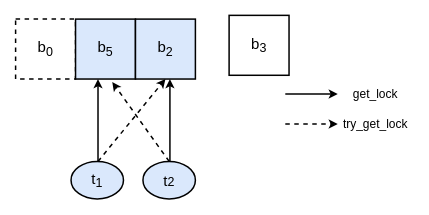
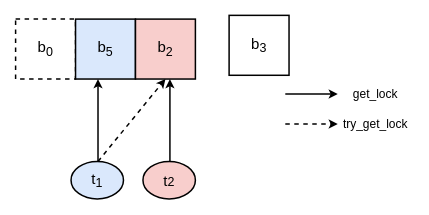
  <mxCell id="0" />
  <mxCell id="1" parent="0" />
  <mxCell id="2" value="&lt;font style=&quot;font-size: 20px&quot;&gt;b&lt;sub&gt;0&lt;/sub&gt;&lt;/font&gt;" style="whiteSpace=wrap;html=1;aspect=fixed;strokeWidth=2;dashed=1;" vertex="1" parent="1"><mxGeometry x="20" y="25" width="80" height="80" as="geometry" /></mxCell>
  <mxCell id="3" value="&lt;font style=&quot;font-size: 20px&quot;&gt;b&lt;sub&gt;5&lt;/sub&gt;&lt;/font&gt;" style="whiteSpace=wrap;html=1;aspect=fixed;strokeWidth=2;fillColor=#DAE8FC;" vertex="1" parent="1"><mxGeometry x="100" y="25" width="80" height="80" as="geometry" /></mxCell>
- <mxCell id="4" value="&lt;font style=&quot;font-size: 20px&quot;&gt;b&lt;sub&gt;2&lt;/sub&gt;&lt;/font&gt;" style="whiteSpace=wrap;html=1;aspect=fixed;strokeWidth=2;fillColor=#dae8fc;" vertex="1" parent="1"><mxGeometry x="180" y="25" width="80" height="80" as="geometry" /></mxCell>
+ <mxCell id="4" value="&lt;font style=&quot;font-size: 20px&quot;&gt;b&lt;sub&gt;2&lt;/sub&gt;&lt;/font&gt;" style="whiteSpace=wrap;html=1;aspect=fixed;strokeWidth=2;fillColor=#f8cecc;" vertex="1" parent="1"><mxGeometry x="180" y="25" width="80" height="80" as="geometry" /></mxCell>
  <mxCell id="5" value="&lt;font style=&quot;font-size: 20px&quot;&gt;b&lt;sub&gt;3&lt;/sub&gt;&lt;/font&gt;" style="whiteSpace=wrap;html=1;aspect=fixed;strokeWidth=2;" vertex="1" parent="1"><mxGeometry x="305" y="20" width="80" height="80" as="geometry" /></mxCell>
  <mxCell id="6" value="" style="endArrow=classic;html=1;strokeWidth=2;" edge="1" parent="1"><mxGeometry width="50" height="50" relative="1" as="geometry"><mxPoint x="130" y="215" as="sourcePoint" /><mxPoint x="130" y="105" as="targetPoint" /></mxGeometry></mxCell>
  <mxCell id="7" value="&lt;font style=&quot;font-size: 20px&quot;&gt;t&lt;sub&gt;1&lt;/sub&gt;&lt;/font&gt;" style="ellipse;whiteSpace=wrap;html=1;strokeWidth=2;fillColor=#dae8fc;" vertex="1" parent="1"><mxGeometry x="94" y="215" width="70" height="50" as="geometry" /></mxCell>
  <mxCell id="8" value="" style="endArrow=classic;html=1;strokeWidth=2;" edge="1" parent="1"><mxGeometry width="50" height="50" relative="1" as="geometry"><mxPoint x="226" y="215" as="sourcePoint" /><mxPoint x="226" y="105" as="targetPoint" /></mxGeometry></mxCell>
- <mxCell id="9" value="&lt;span style=&quot;font-size: 20px&quot;&gt;t&lt;/span&gt;&lt;span style=&quot;font-size: 16.667px&quot;&gt;2&lt;/span&gt;" style="ellipse;whiteSpace=wrap;html=1;strokeWidth=2;fillColor=#dae8fc;" vertex="1" parent="1"><mxGeometry x="190" y="215" width="70" height="50" as="geometry" /></mxCell>
+ <mxCell id="9" value="&lt;span style=&quot;font-size: 20px&quot;&gt;t&lt;/span&gt;&lt;span style=&quot;font-size: 16.667px&quot;&gt;2&lt;/span&gt;" style="ellipse;whiteSpace=wrap;html=1;strokeWidth=2;fillColor=#f8cecc;" vertex="1" parent="1"><mxGeometry x="190" y="215" width="70" height="50" as="geometry" /></mxCell>
  <mxCell id="10" value="" style="endArrow=classic;html=1;strokeWidth=2;entryX=0.5;entryY=1;entryDx=0;entryDy=0;dashed=1;" edge="1" parent="1" target="4"><mxGeometry width="50" height="50" relative="1" as="geometry"><mxPoint x="130" y="215" as="sourcePoint" /><mxPoint x="180" y="165" as="targetPoint" /></mxGeometry></mxCell>
- <mxCell id="11" value="" style="endArrow=classic;html=1;dashed=1;strokeWidth=2;exitX=0.5;exitY=0;exitDx=0;exitDy=0;entryX=0.613;entryY=1.05;entryDx=0;entryDy=0;entryPerimeter=0;" edge="1" parent="1" source="9" target="3"><mxGeometry width="50" height="50" relative="1" as="geometry"><mxPoint x="170" y="205" as="sourcePoint" /><mxPoint x="130" y="105" as="targetPoint" /></mxGeometry></mxCell>
  <mxCell id="12" value="" style="endArrow=classic;html=1;strokeWidth=2;" edge="1" parent="1"><mxGeometry width="50" height="50" relative="1" as="geometry"><mxPoint x="380" y="125" as="sourcePoint" /><mxPoint x="450" y="125" as="targetPoint" /></mxGeometry></mxCell>
  <mxCell id="13" value="&lt;font style=&quot;font-size: 16px&quot;&gt;get_lock&lt;/font&gt;" style="text;html=1;align=center;verticalAlign=middle;resizable=0;points=[];autosize=1;" vertex="1" parent="1"><mxGeometry x="460" y="115" width="80" height="20" as="geometry" /></mxCell>
  <mxCell id="14" value="" style="endArrow=classic;html=1;strokeWidth=2;dashed=1;" edge="1" parent="1"><mxGeometry width="50" height="50" relative="1" as="geometry"><mxPoint x="380" y="165" as="sourcePoint" /><mxPoint x="450" y="165" as="targetPoint" /></mxGeometry></mxCell>
  <mxCell id="15" value="&lt;font style=&quot;font-size: 16px&quot;&gt;try_get_lock&lt;/font&gt;" style="text;html=1;align=center;verticalAlign=middle;resizable=0;points=[];autosize=1;" vertex="1" parent="1"><mxGeometry x="450" y="155" width="100" height="20" as="geometry" /></mxCell>
